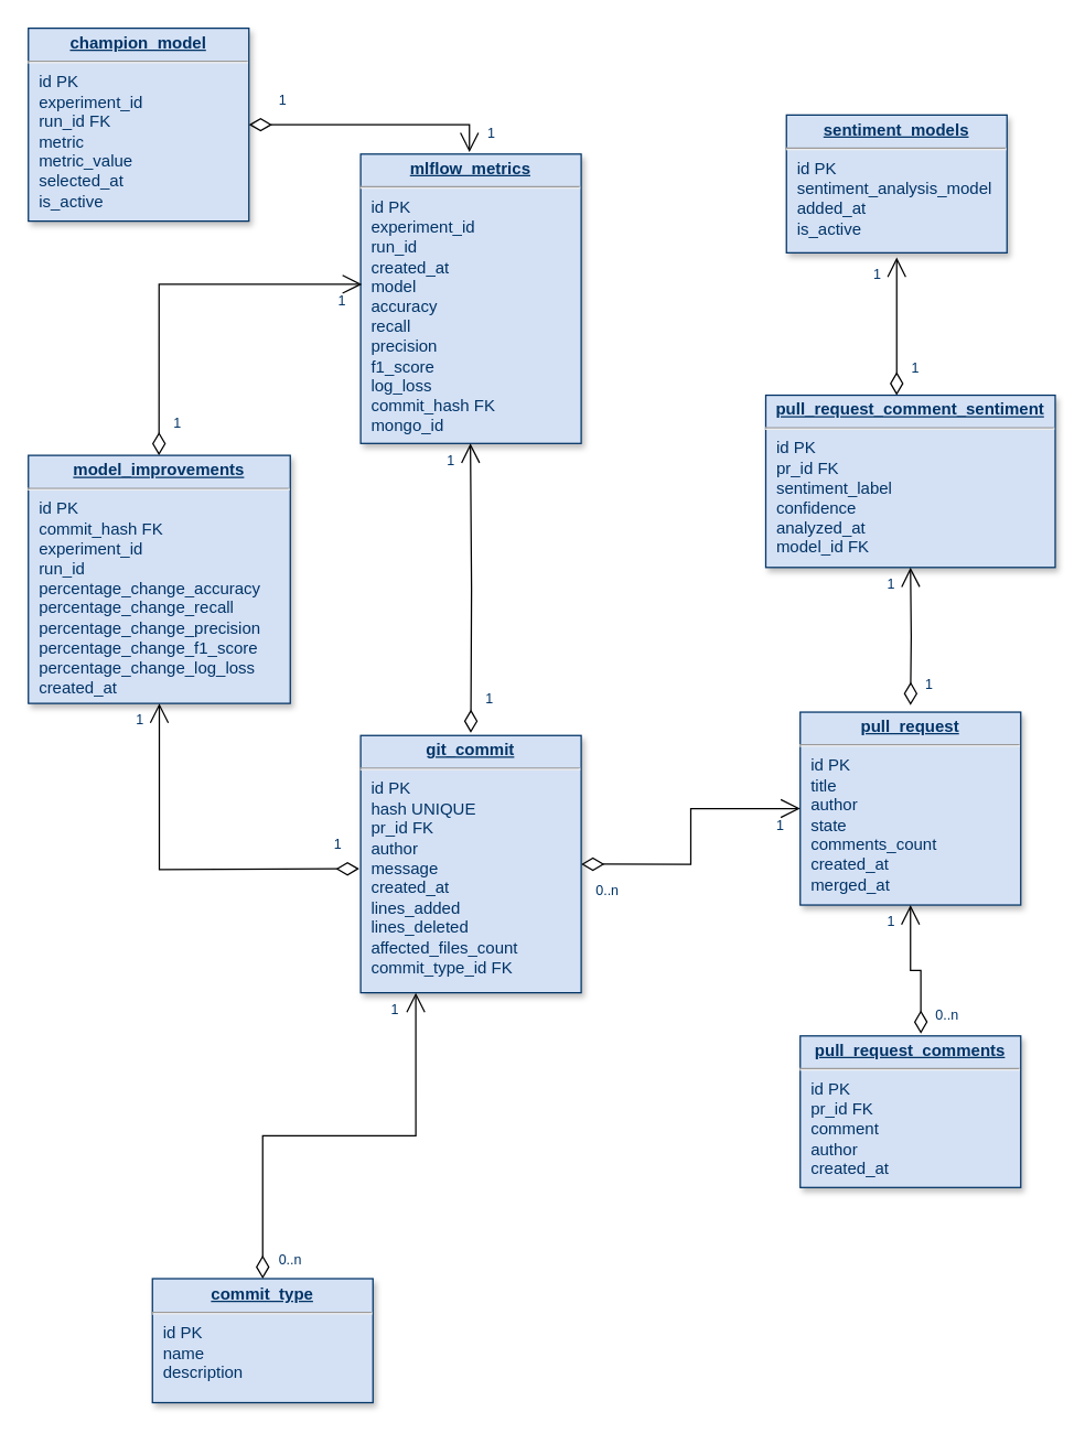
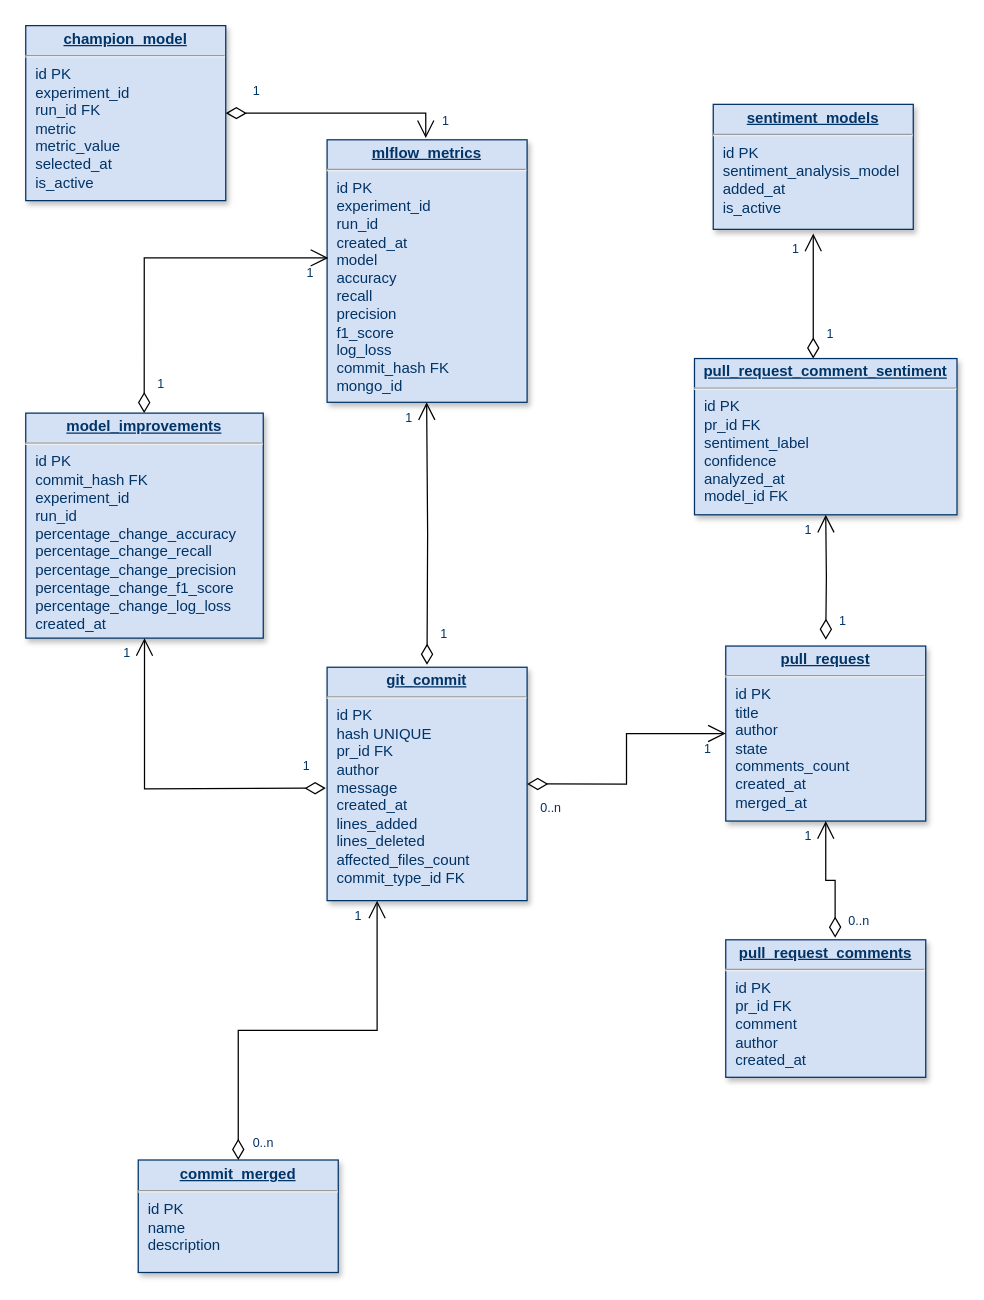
  <mxCell id="0" />
  <mxCell id="1" parent="0" />
  <mxCell id="2" value="&lt;p style=&quot;margin: 0px; margin-top: 4px; text-align: center; text-decoration: underline;&quot;&gt;&lt;strong&gt;pull_request&lt;/strong&gt;&lt;/p&gt;&lt;hr&gt;&lt;p style=&quot;margin: 0px; margin-left: 8px;&quot;&gt;id PK&lt;/p&gt;&lt;p style=&quot;margin: 0px; margin-left: 8px;&quot;&gt;title&lt;/p&gt;&lt;p style=&quot;margin: 0px; margin-left: 8px;&quot;&gt;author&lt;/p&gt;&lt;p style=&quot;margin: 0px; margin-left: 8px;&quot;&gt;state&lt;/p&gt;&lt;p style=&quot;margin: 0px; margin-left: 8px;&quot;&gt;comments_count&lt;/p&gt;&lt;p style=&quot;margin: 0px; margin-left: 8px;&quot;&gt;created_at&lt;/p&gt;&lt;p style=&quot;margin: 0px; margin-left: 8px;&quot;&gt;merged_at&lt;/p&gt;" style="verticalAlign=top;align=left;overflow=fill;fontSize=12;fontFamily=Helvetica;html=1;strokeColor=#003366;shadow=1;fillColor=#D4E1F5;fontColor=#003366" parent="1" vertex="1"><mxGeometry x="580" y="516.34" width="160" height="140" as="geometry" /></mxCell>
  <mxCell id="3" value="&lt;p style=&quot;margin: 4px 0px 0px; text-align: center;&quot;&gt;&lt;b&gt;&lt;u&gt;sentiment_models&lt;/u&gt;&lt;/b&gt;&lt;/p&gt;&lt;hr&gt;&lt;p style=&quot;margin: 0px; margin-left: 8px;&quot;&gt;id PK&lt;/p&gt;&lt;p style=&quot;margin: 0px; margin-left: 8px;&quot;&gt;sentiment_analysis_model&lt;/p&gt;&lt;p style=&quot;margin: 0px; margin-left: 8px;&quot;&gt;added_at&lt;/p&gt;&lt;p style=&quot;margin: 0px; margin-left: 8px;&quot;&gt;is_active&lt;/p&gt;" style="verticalAlign=top;align=left;overflow=fill;fontSize=12;fontFamily=Helvetica;html=1;strokeColor=#003366;shadow=1;fillColor=#D4E1F5;fontColor=#003366" parent="1" vertex="1"><mxGeometry x="570" y="82.98" width="160" height="100" as="geometry" /></mxCell>
  <mxCell id="4" value="&lt;p style=&quot;margin: 0px; margin-top: 4px; text-align: center; text-decoration: underline;&quot;&gt;&lt;strong&gt;git_commit&lt;/strong&gt;&lt;/p&gt;&lt;hr&gt;&lt;p style=&quot;margin: 0px; margin-left: 8px;&quot;&gt;id PK&lt;/p&gt;&lt;p style=&quot;margin: 0px; margin-left: 8px;&quot;&gt;hash UNIQUE&lt;/p&gt;&lt;p style=&quot;margin: 0px; margin-left: 8px;&quot;&gt;pr_id FK&lt;/p&gt;&lt;p style=&quot;margin: 0px; margin-left: 8px;&quot;&gt;author&lt;/p&gt;&lt;p style=&quot;margin: 0px; margin-left: 8px;&quot;&gt;message&lt;/p&gt;&lt;p style=&quot;margin: 0px; margin-left: 8px;&quot;&gt;created_at&lt;/p&gt;&lt;p style=&quot;margin: 0px; margin-left: 8px;&quot;&gt;lines_added&lt;/p&gt;&lt;p style=&quot;margin: 0px; margin-left: 8px;&quot;&gt;lines_deleted&lt;/p&gt;&lt;p style=&quot;margin: 0px; margin-left: 8px;&quot;&gt;affected_files_count&lt;br&gt;commit_type_id FK&lt;/p&gt;" style="verticalAlign=top;align=left;overflow=fill;fontSize=12;fontFamily=Helvetica;html=1;strokeColor=#003366;shadow=1;fillColor=#D4E1F5;fontColor=#003366" parent="1" vertex="1"><mxGeometry x="261.08" y="533.3" width="160" height="186.7" as="geometry" /></mxCell>
- <mxCell id="5" value="&lt;p style=&quot;margin: 0px ; margin-top: 4px ; text-align: center ; text-decoration: underline&quot;&gt;&lt;strong&gt;commit_type&lt;/strong&gt;&lt;/p&gt;&lt;hr&gt;&lt;p style=&quot;margin: 0px ; margin-left: 8px&quot;&gt;id PK&lt;/p&gt;&lt;p style=&quot;margin: 0px ; margin-left: 8px&quot;&gt;name&lt;/p&gt;&lt;p style=&quot;margin: 0px ; margin-left: 8px&quot;&gt;description&lt;/p&gt;" style="verticalAlign=top;align=left;overflow=fill;fontSize=12;fontFamily=Helvetica;html=1;strokeColor=#003366;shadow=1;fillColor=#D4E1F5;fontColor=#003366" parent="1" vertex="1"><mxGeometry x="110" y="927.5" width="160" height="90" as="geometry" /></mxCell>
+ <mxCell id="5" value="&lt;p style=&quot;margin: 0px ; margin-top: 4px ; text-align: center ; text-decoration: underline&quot;&gt;&lt;strong&gt;commit_merged&lt;/strong&gt;&lt;/p&gt;&lt;hr&gt;&lt;p style=&quot;margin: 0px ; margin-left: 8px&quot;&gt;id PK&lt;/p&gt;&lt;p style=&quot;margin: 0px ; margin-left: 8px&quot;&gt;name&lt;/p&gt;&lt;p style=&quot;margin: 0px ; margin-left: 8px&quot;&gt;description&lt;/p&gt;" style="verticalAlign=top;align=left;overflow=fill;fontSize=12;fontFamily=Helvetica;html=1;strokeColor=#003366;shadow=1;fillColor=#D4E1F5;fontColor=#003366" parent="1" vertex="1"><mxGeometry x="110" y="927.5" width="160" height="90" as="geometry" /></mxCell>
  <mxCell id="6" value="" style="endArrow=open;endSize=12;startArrow=diamondThin;startSize=14;startFill=0;edgeStyle=orthogonalEdgeStyle;exitX=1;exitY=0.5;rounded=0;exitDx=0;exitDy=0;" parent="1" source="4" target="2" edge="1"><mxGeometry x="1209.36" y="170" as="geometry"><mxPoint x="879.36" y="171.34" as="sourcePoint" /><mxPoint x="1039.36" y="171.34" as="targetPoint" /></mxGeometry></mxCell>
  <mxCell id="7" value="0..n" style="resizable=0;align=left;verticalAlign=top;labelBackgroundColor=#ffffff;fontSize=10;strokeColor=#003366;shadow=1;fillColor=#D4E1F5;fontColor=#003366" parent="6" connectable="0" vertex="1"><mxGeometry x="-1" relative="1" as="geometry"><mxPoint x="9" y="7" as="offset" /></mxGeometry></mxCell>
  <mxCell id="8" value="1" style="resizable=0;align=right;verticalAlign=top;labelBackgroundColor=#ffffff;fontSize=10;strokeColor=#003366;shadow=1;fillColor=#D4E1F5;fontColor=#003366" parent="6" connectable="0" vertex="1"><mxGeometry x="1" relative="1" as="geometry"><mxPoint x="-10" as="offset" /></mxGeometry></mxCell>
  <mxCell id="9" value="" style="endArrow=open;endSize=12;startArrow=diamondThin;startSize=14;startFill=0;edgeStyle=orthogonalEdgeStyle;entryX=0.25;entryY=1;rounded=0" parent="1" source="5" target="4" edge="1"><mxGeometry x="419.36" y="820" as="geometry"><mxPoint x="89.36" y="821.34" as="sourcePoint" /><mxPoint x="249.36" y="821.34" as="targetPoint" /></mxGeometry></mxCell>
  <mxCell id="10" value="0..n" style="resizable=0;align=left;verticalAlign=top;labelBackgroundColor=#ffffff;fontSize=10;strokeColor=#003366;shadow=1;fillColor=#D4E1F5;fontColor=#003366" parent="9" connectable="0" vertex="1"><mxGeometry x="-1" relative="1" as="geometry"><mxPoint x="10" y="-26.16" as="offset" /></mxGeometry></mxCell>
  <mxCell id="11" value="1" style="resizable=0;align=right;verticalAlign=top;labelBackgroundColor=#ffffff;fontSize=10;strokeColor=#003366;shadow=1;fillColor=#D4E1F5;fontColor=#003366" parent="9" connectable="0" vertex="1"><mxGeometry x="1" relative="1" as="geometry"><mxPoint x="-11.08" as="offset" /></mxGeometry></mxCell>
  <mxCell id="12" value="&lt;p style=&quot;margin: 0px; margin-top: 4px; text-align: center; text-decoration: underline;&quot;&gt;&lt;strong&gt;pull_request_comments&lt;/strong&gt;&lt;/p&gt;&lt;hr&gt;&lt;p style=&quot;margin: 0px; margin-left: 8px;&quot;&gt;&lt;span style=&quot;background-color: transparent; color: light-dark(rgb(0, 51, 102), rgb(161, 205, 249));&quot;&gt;id PK&lt;/span&gt;&lt;/p&gt;&lt;p style=&quot;margin: 0px; margin-left: 8px;&quot;&gt;&lt;span style=&quot;background-color: transparent; color: light-dark(rgb(0, 51, 102), rgb(161, 205, 249));&quot;&gt;pr_id FK&lt;/span&gt;&lt;/p&gt;&lt;p style=&quot;margin: 0px; margin-left: 8px;&quot;&gt;comment&lt;/p&gt;&lt;p style=&quot;margin: 0px; margin-left: 8px;&quot;&gt;author&lt;/p&gt;&lt;p style=&quot;margin: 0px; margin-left: 8px;&quot;&gt;created_at&lt;/p&gt;" style="verticalAlign=top;align=left;overflow=fill;fontSize=12;fontFamily=Helvetica;html=1;strokeColor=#003366;shadow=1;fillColor=#D4E1F5;fontColor=#003366" vertex="1" parent="1"><mxGeometry x="580" y="751.34" width="160" height="110" as="geometry" /></mxCell>
  <mxCell id="13" value="" style="endArrow=open;endSize=12;startArrow=diamondThin;startSize=14;startFill=0;edgeStyle=orthogonalEdgeStyle;exitX=0.547;exitY=-0.015;rounded=0;exitDx=0;exitDy=0;exitPerimeter=0;entryX=0.5;entryY=1;entryDx=0;entryDy=0;" edge="1" parent="1" source="12" target="2"><mxGeometry x="1209.36" y="170" as="geometry"><mxPoint x="431" y="643.34" as="sourcePoint" /><mxPoint x="590" y="596.34" as="targetPoint" /></mxGeometry></mxCell>
  <mxCell id="14" value="0..n" style="resizable=0;align=left;verticalAlign=top;labelBackgroundColor=#ffffff;fontSize=10;strokeColor=#003366;shadow=1;fillColor=#D4E1F5;fontColor=#003366" connectable="0" vertex="1" parent="13"><mxGeometry x="-1" relative="1" as="geometry"><mxPoint x="9" y="-26" as="offset" /></mxGeometry></mxCell>
  <mxCell id="15" value="1" style="resizable=0;align=right;verticalAlign=top;labelBackgroundColor=#ffffff;fontSize=10;strokeColor=#003366;shadow=1;fillColor=#D4E1F5;fontColor=#003366" connectable="0" vertex="1" parent="13"><mxGeometry x="1" relative="1" as="geometry"><mxPoint x="-10" as="offset" /></mxGeometry></mxCell>
  <mxCell id="16" value="&lt;p style=&quot;margin: 4px 0px 0px; text-align: center;&quot;&gt;&lt;b&gt;&lt;u&gt;pull_request_comment_sentiment&lt;/u&gt;&lt;/b&gt;&lt;/p&gt;&lt;hr&gt;&lt;p style=&quot;margin: 0px; margin-left: 8px;&quot;&gt;id PK&lt;br&gt;pr_id FK&lt;/p&gt;&lt;p style=&quot;margin: 0px; margin-left: 8px;&quot;&gt;sentiment_label&lt;/p&gt;&lt;p style=&quot;margin: 0px; margin-left: 8px;&quot;&gt;confidence&lt;/p&gt;&lt;p style=&quot;margin: 0px; margin-left: 8px;&quot;&gt;analyzed_at&lt;/p&gt;&lt;p style=&quot;margin: 0px; margin-left: 8px;&quot;&gt;model_id FK&lt;/p&gt;" style="verticalAlign=top;align=left;overflow=fill;fontSize=12;fontFamily=Helvetica;html=1;strokeColor=#003366;shadow=1;fillColor=#D4E1F5;fontColor=#003366" vertex="1" parent="1"><mxGeometry x="555" y="286.34" width="210" height="125" as="geometry" /></mxCell>
  <mxCell id="17" value="" style="endArrow=open;endSize=12;startArrow=diamondThin;startSize=14;startFill=0;edgeStyle=orthogonalEdgeStyle;rounded=0;entryX=0.5;entryY=1;entryDx=0;entryDy=0;" edge="1" parent="1" target="16"><mxGeometry x="1209.36" y="170" as="geometry"><mxPoint x="660" y="511.34" as="sourcePoint" /><mxPoint x="590" y="596.34" as="targetPoint" /></mxGeometry></mxCell>
  <mxCell id="18" value="1" style="resizable=0;align=left;verticalAlign=top;labelBackgroundColor=#ffffff;fontSize=10;strokeColor=#003366;shadow=1;fillColor=#D4E1F5;fontColor=#003366" connectable="0" vertex="1" parent="17"><mxGeometry x="-1" relative="1" as="geometry"><mxPoint x="9" y="-27" as="offset" /></mxGeometry></mxCell>
  <mxCell id="19" value="1" style="resizable=0;align=right;verticalAlign=top;labelBackgroundColor=#ffffff;fontSize=10;strokeColor=#003366;shadow=1;fillColor=#D4E1F5;fontColor=#003366" connectable="0" vertex="1" parent="17"><mxGeometry x="1" relative="1" as="geometry"><mxPoint x="-10" as="offset" /></mxGeometry></mxCell>
  <mxCell id="20" value="" style="endArrow=open;endSize=12;startArrow=diamondThin;startSize=14;startFill=0;edgeStyle=orthogonalEdgeStyle;rounded=0;entryX=0.5;entryY=1;entryDx=0;entryDy=0;" edge="1" parent="1"><mxGeometry x="1209.36" y="170" as="geometry"><mxPoint x="650" y="286.34" as="sourcePoint" /><mxPoint x="650" y="186.34" as="targetPoint" /><Array as="points"><mxPoint x="650" y="236.34" /><mxPoint x="650" y="236.34" /></Array></mxGeometry></mxCell>
  <mxCell id="21" value="1" style="resizable=0;align=left;verticalAlign=top;labelBackgroundColor=#ffffff;fontSize=10;strokeColor=#003366;shadow=1;fillColor=#D4E1F5;fontColor=#003366" connectable="0" vertex="1" parent="20"><mxGeometry x="-1" relative="1" as="geometry"><mxPoint x="9" y="-32" as="offset" /></mxGeometry></mxCell>
  <mxCell id="22" value="1" style="resizable=0;align=right;verticalAlign=top;labelBackgroundColor=#ffffff;fontSize=10;strokeColor=#003366;shadow=1;fillColor=#D4E1F5;fontColor=#003366" connectable="0" vertex="1" parent="20"><mxGeometry x="1" relative="1" as="geometry"><mxPoint x="-10" as="offset" /></mxGeometry></mxCell>
  <mxCell id="23" value="&lt;p style=&quot;margin: 0px; margin-top: 4px; text-align: center; text-decoration: underline;&quot;&gt;&lt;strong&gt;mlflow_metrics&lt;/strong&gt;&lt;/p&gt;&lt;hr&gt;&lt;p style=&quot;margin: 0px; margin-left: 8px;&quot;&gt;id PK&lt;br&gt;experiment_id&lt;/p&gt;&lt;p style=&quot;margin: 0px; margin-left: 8px;&quot;&gt;run_id&lt;/p&gt;&lt;p style=&quot;margin: 0px; margin-left: 8px;&quot;&gt;created_at&lt;/p&gt;&lt;p style=&quot;margin: 0px; margin-left: 8px;&quot;&gt;model&lt;/p&gt;&lt;p style=&quot;margin: 0px; margin-left: 8px;&quot;&gt;accuracy&lt;/p&gt;&lt;p style=&quot;margin: 0px; margin-left: 8px;&quot;&gt;recall&lt;/p&gt;&lt;p style=&quot;margin: 0px; margin-left: 8px;&quot;&gt;precision&lt;/p&gt;&lt;p style=&quot;margin: 0px; margin-left: 8px;&quot;&gt;f1_score&lt;/p&gt;&lt;p style=&quot;margin: 0px; margin-left: 8px;&quot;&gt;log_loss&lt;/p&gt;&lt;p style=&quot;margin: 0px; margin-left: 8px;&quot;&gt;commit_hash FK&lt;/p&gt;&lt;p style=&quot;margin: 0px; margin-left: 8px;&quot;&gt;mongo_id&lt;/p&gt;" style="verticalAlign=top;align=left;overflow=fill;fontSize=12;fontFamily=Helvetica;html=1;strokeColor=#003366;shadow=1;fillColor=#D4E1F5;fontColor=#003366" vertex="1" parent="1"><mxGeometry x="261.08" y="111.34" width="160" height="210" as="geometry" /></mxCell>
  <mxCell id="24" value="" style="endArrow=open;endSize=12;startArrow=diamondThin;startSize=14;startFill=0;edgeStyle=orthogonalEdgeStyle;rounded=0;entryX=0.5;entryY=1;entryDx=0;entryDy=0;" edge="1" parent="1"><mxGeometry x="1209.36" y="170" as="geometry"><mxPoint x="341" y="531.34" as="sourcePoint" /><mxPoint x="340.71" y="321.34" as="targetPoint" /></mxGeometry></mxCell>
  <mxCell id="25" value="1" style="resizable=0;align=left;verticalAlign=top;labelBackgroundColor=#ffffff;fontSize=10;strokeColor=#003366;shadow=1;fillColor=#D4E1F5;fontColor=#003366" connectable="0" vertex="1" parent="24"><mxGeometry x="-1" relative="1" as="geometry"><mxPoint x="9" y="-37" as="offset" /></mxGeometry></mxCell>
  <mxCell id="26" value="1" style="resizable=0;align=right;verticalAlign=top;labelBackgroundColor=#ffffff;fontSize=10;strokeColor=#003366;shadow=1;fillColor=#D4E1F5;fontColor=#003366" connectable="0" vertex="1" parent="24"><mxGeometry x="1" relative="1" as="geometry"><mxPoint x="-10" as="offset" /></mxGeometry></mxCell>
  <mxCell id="27" value="&lt;p style=&quot;margin: 0px; margin-top: 4px; text-align: center; text-decoration: underline;&quot;&gt;&lt;strong&gt;model_improvements&lt;/strong&gt;&lt;/p&gt;&lt;hr&gt;&lt;p style=&quot;margin: 0px; margin-left: 8px;&quot;&gt;id PK&lt;br&gt;commit_hash FK&lt;/p&gt;&lt;p style=&quot;margin: 0px; margin-left: 8px;&quot;&gt;experiment_id&lt;/p&gt;&lt;p style=&quot;margin: 0px; margin-left: 8px;&quot;&gt;run_id&lt;/p&gt;&lt;p style=&quot;margin: 0px; margin-left: 8px;&quot;&gt;percentage_change_accuracy&lt;/p&gt;&lt;p style=&quot;margin: 0px; margin-left: 8px;&quot;&gt;percentage_change_recall&lt;/p&gt;&lt;p style=&quot;margin: 0px; margin-left: 8px;&quot;&gt;&lt;span style=&quot;background-color: transparent; color: light-dark(rgb(0, 51, 102), rgb(161, 205, 249));&quot;&gt;percentage_change_&lt;/span&gt;precision&lt;/p&gt;&lt;p style=&quot;margin: 0px; margin-left: 8px;&quot;&gt;&lt;span style=&quot;background-color: transparent; color: light-dark(rgb(0, 51, 102), rgb(161, 205, 249));&quot;&gt;percentage_change_&lt;/span&gt;f1_score&lt;/p&gt;&lt;p style=&quot;margin: 0px; margin-left: 8px;&quot;&gt;&lt;span style=&quot;background-color: transparent; color: light-dark(rgb(0, 51, 102), rgb(161, 205, 249));&quot;&gt;percentage_change_&lt;/span&gt;log_loss&lt;/p&gt;&lt;p style=&quot;margin: 0px; margin-left: 8px;&quot;&gt;created_at&lt;/p&gt;" style="verticalAlign=top;align=left;overflow=fill;fontSize=12;fontFamily=Helvetica;html=1;strokeColor=#003366;shadow=1;fillColor=#D4E1F5;fontColor=#003366" vertex="1" parent="1"><mxGeometry x="20" y="330" width="190" height="180" as="geometry" /></mxCell>
  <mxCell id="28" value="" style="endArrow=open;endSize=12;startArrow=diamondThin;startSize=14;startFill=0;edgeStyle=orthogonalEdgeStyle;rounded=0;entryX=0.5;entryY=1;entryDx=0;entryDy=0;" edge="1" parent="1" target="27"><mxGeometry x="1209.36" y="170" as="geometry"><mxPoint x="260" y="630" as="sourcePoint" /><mxPoint x="350.71" y="331.34" as="targetPoint" /></mxGeometry></mxCell>
  <mxCell id="29" value="1" style="resizable=0;align=left;verticalAlign=top;labelBackgroundColor=#ffffff;fontSize=10;strokeColor=#003366;shadow=1;fillColor=#D4E1F5;fontColor=#003366" connectable="0" vertex="1" parent="28"><mxGeometry x="-1" relative="1" as="geometry"><mxPoint x="-20" y="-30" as="offset" /></mxGeometry></mxCell>
  <mxCell id="30" value="1" style="resizable=0;align=right;verticalAlign=top;labelBackgroundColor=#ffffff;fontSize=10;strokeColor=#003366;shadow=1;fillColor=#D4E1F5;fontColor=#003366" connectable="0" vertex="1" parent="28"><mxGeometry x="1" relative="1" as="geometry"><mxPoint x="-10" as="offset" /></mxGeometry></mxCell>
  <mxCell id="31" value="" style="endArrow=open;endSize=12;startArrow=diamondThin;startSize=14;startFill=0;edgeStyle=orthogonalEdgeStyle;rounded=0;entryX=0.006;entryY=0.45;entryDx=0;entryDy=0;entryPerimeter=0;" edge="1" parent="1" target="23"><mxGeometry x="1209.36" y="170" as="geometry"><mxPoint x="114.76" y="330" as="sourcePoint" /><mxPoint x="114.47" y="120" as="targetPoint" /><Array as="points"><mxPoint x="115" y="206" /></Array></mxGeometry></mxCell>
  <mxCell id="32" value="1" style="resizable=0;align=left;verticalAlign=top;labelBackgroundColor=#ffffff;fontSize=10;strokeColor=#003366;shadow=1;fillColor=#D4E1F5;fontColor=#003366" connectable="0" vertex="1" parent="31"><mxGeometry x="-1" relative="1" as="geometry"><mxPoint x="9" y="-36" as="offset" /></mxGeometry></mxCell>
  <mxCell id="33" value="1" style="resizable=0;align=right;verticalAlign=top;labelBackgroundColor=#ffffff;fontSize=10;strokeColor=#003366;shadow=1;fillColor=#D4E1F5;fontColor=#003366" connectable="0" vertex="1" parent="31"><mxGeometry x="1" relative="1" as="geometry"><mxPoint x="-10" as="offset" /></mxGeometry></mxCell>
  <mxCell id="34" value="&lt;p style=&quot;margin: 0px; margin-top: 4px; text-align: center; text-decoration: underline;&quot;&gt;&lt;strong&gt;champion_model&lt;/strong&gt;&lt;/p&gt;&lt;hr&gt;&lt;p style=&quot;margin: 0px; margin-left: 8px;&quot;&gt;id PK&lt;/p&gt;&lt;p style=&quot;margin: 0px; margin-left: 8px;&quot;&gt;experiment_id&lt;/p&gt;&lt;p style=&quot;margin: 0px; margin-left: 8px;&quot;&gt;run_id FK&lt;/p&gt;&lt;p style=&quot;margin: 0px; margin-left: 8px;&quot;&gt;metric&lt;/p&gt;&lt;p style=&quot;margin: 0px; margin-left: 8px;&quot;&gt;metric_value&lt;/p&gt;&lt;p style=&quot;margin: 0px; margin-left: 8px;&quot;&gt;selected_at&lt;/p&gt;&lt;p style=&quot;margin: 0px; margin-left: 8px;&quot;&gt;is_active&lt;/p&gt;" style="verticalAlign=top;align=left;overflow=fill;fontSize=12;fontFamily=Helvetica;html=1;strokeColor=#003366;shadow=1;fillColor=#D4E1F5;fontColor=#003366" vertex="1" parent="1"><mxGeometry x="20" y="20" width="160" height="140" as="geometry" /></mxCell>
  <mxCell id="35" value="" style="endArrow=open;endSize=12;startArrow=diamondThin;startSize=14;startFill=0;edgeStyle=orthogonalEdgeStyle;rounded=0;exitX=1;exitY=0.5;exitDx=0;exitDy=0;" edge="1" parent="1" source="34"><mxGeometry x="1209.36" y="170" as="geometry"><mxPoint x="220" y="152" as="sourcePoint" /><mxPoint x="340" y="110" as="targetPoint" /><Array as="points"><mxPoint x="340" y="90" /></Array></mxGeometry></mxCell>
  <mxCell id="36" value="1" style="resizable=0;align=left;verticalAlign=top;labelBackgroundColor=#ffffff;fontSize=10;strokeColor=#003366;shadow=1;fillColor=#D4E1F5;fontColor=#003366" connectable="0" vertex="1" parent="35"><mxGeometry x="-1" relative="1" as="geometry"><mxPoint x="20" y="-30" as="offset" /></mxGeometry></mxCell>
  <mxCell id="37" value="1" style="resizable=0;align=right;verticalAlign=top;labelBackgroundColor=#ffffff;fontSize=10;strokeColor=#003366;shadow=1;fillColor=#D4E1F5;fontColor=#003366" connectable="0" vertex="1" parent="35"><mxGeometry x="1" relative="1" as="geometry"><mxPoint x="20" y="-26" as="offset" /></mxGeometry></mxCell>
